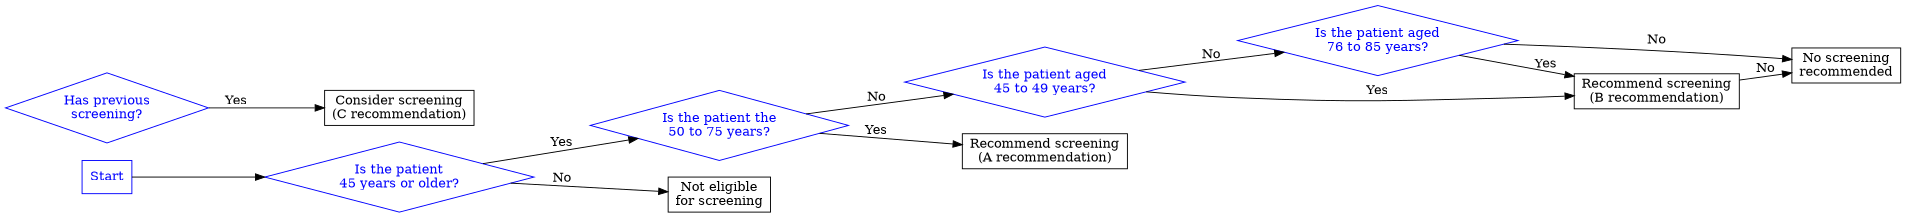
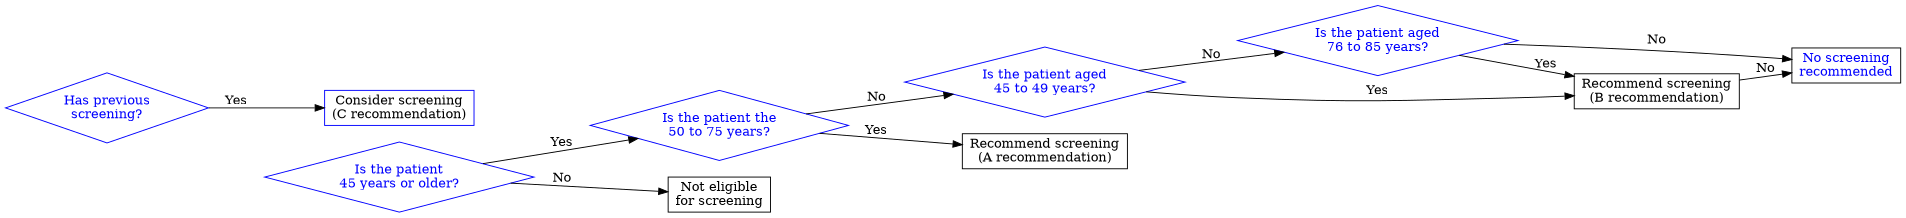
  digraph {
    rankdir=LR
    node [color=blue fontcolor=blue shape=rectangle]
-   n1 [label=Start]
    n2 [label="Is the patient\n45 years or older?" shape=diamond]
    n3 [label="Is the patient the\n50 to 75 years?" shape=diamond]
    n4 [color=black fontcolor=black label="Not eligible\nfor screening"]
    n5 [label="Is the patient aged\n45 to 49 years?" shape=diamond]
    n6 [color=black fontcolor=black label="Recommend screening\n(A recommendation)"]
    n7 [label="Is the patient aged\n76 to 85 years?" shape=diamond]
    n8 [color=black fontcolor=black label="Recommend screening\n(B recommendation)"]
-   n9 [color=black fontcolor=black label="No screening\nrecommended"]
+   n9 [color=black label="No screening\nrecommended"]
    n10 [label="Has previous\nscreening?" shape=diamond]
-   n11 [color=black fontcolor=black label="Consider screening\n(C recommendation)"]
-   n1 -> n2
+   n11 [fontcolor=black label="Consider screening\n(C recommendation)"]
    n2 -> n3 [label=Yes]
    n2 -> n4 [label=No]
    n3 -> n5 [label=No]
    n3 -> n6 [label=Yes]
    n5 -> n7 [label=No]
    n5 -> n8 [label=Yes]
    n7 -> n8 [label=Yes]
    n7 -> n9 [label=No]
    n8 -> n9 [label=No]
    n10 -> n11 [label=Yes]
  }
